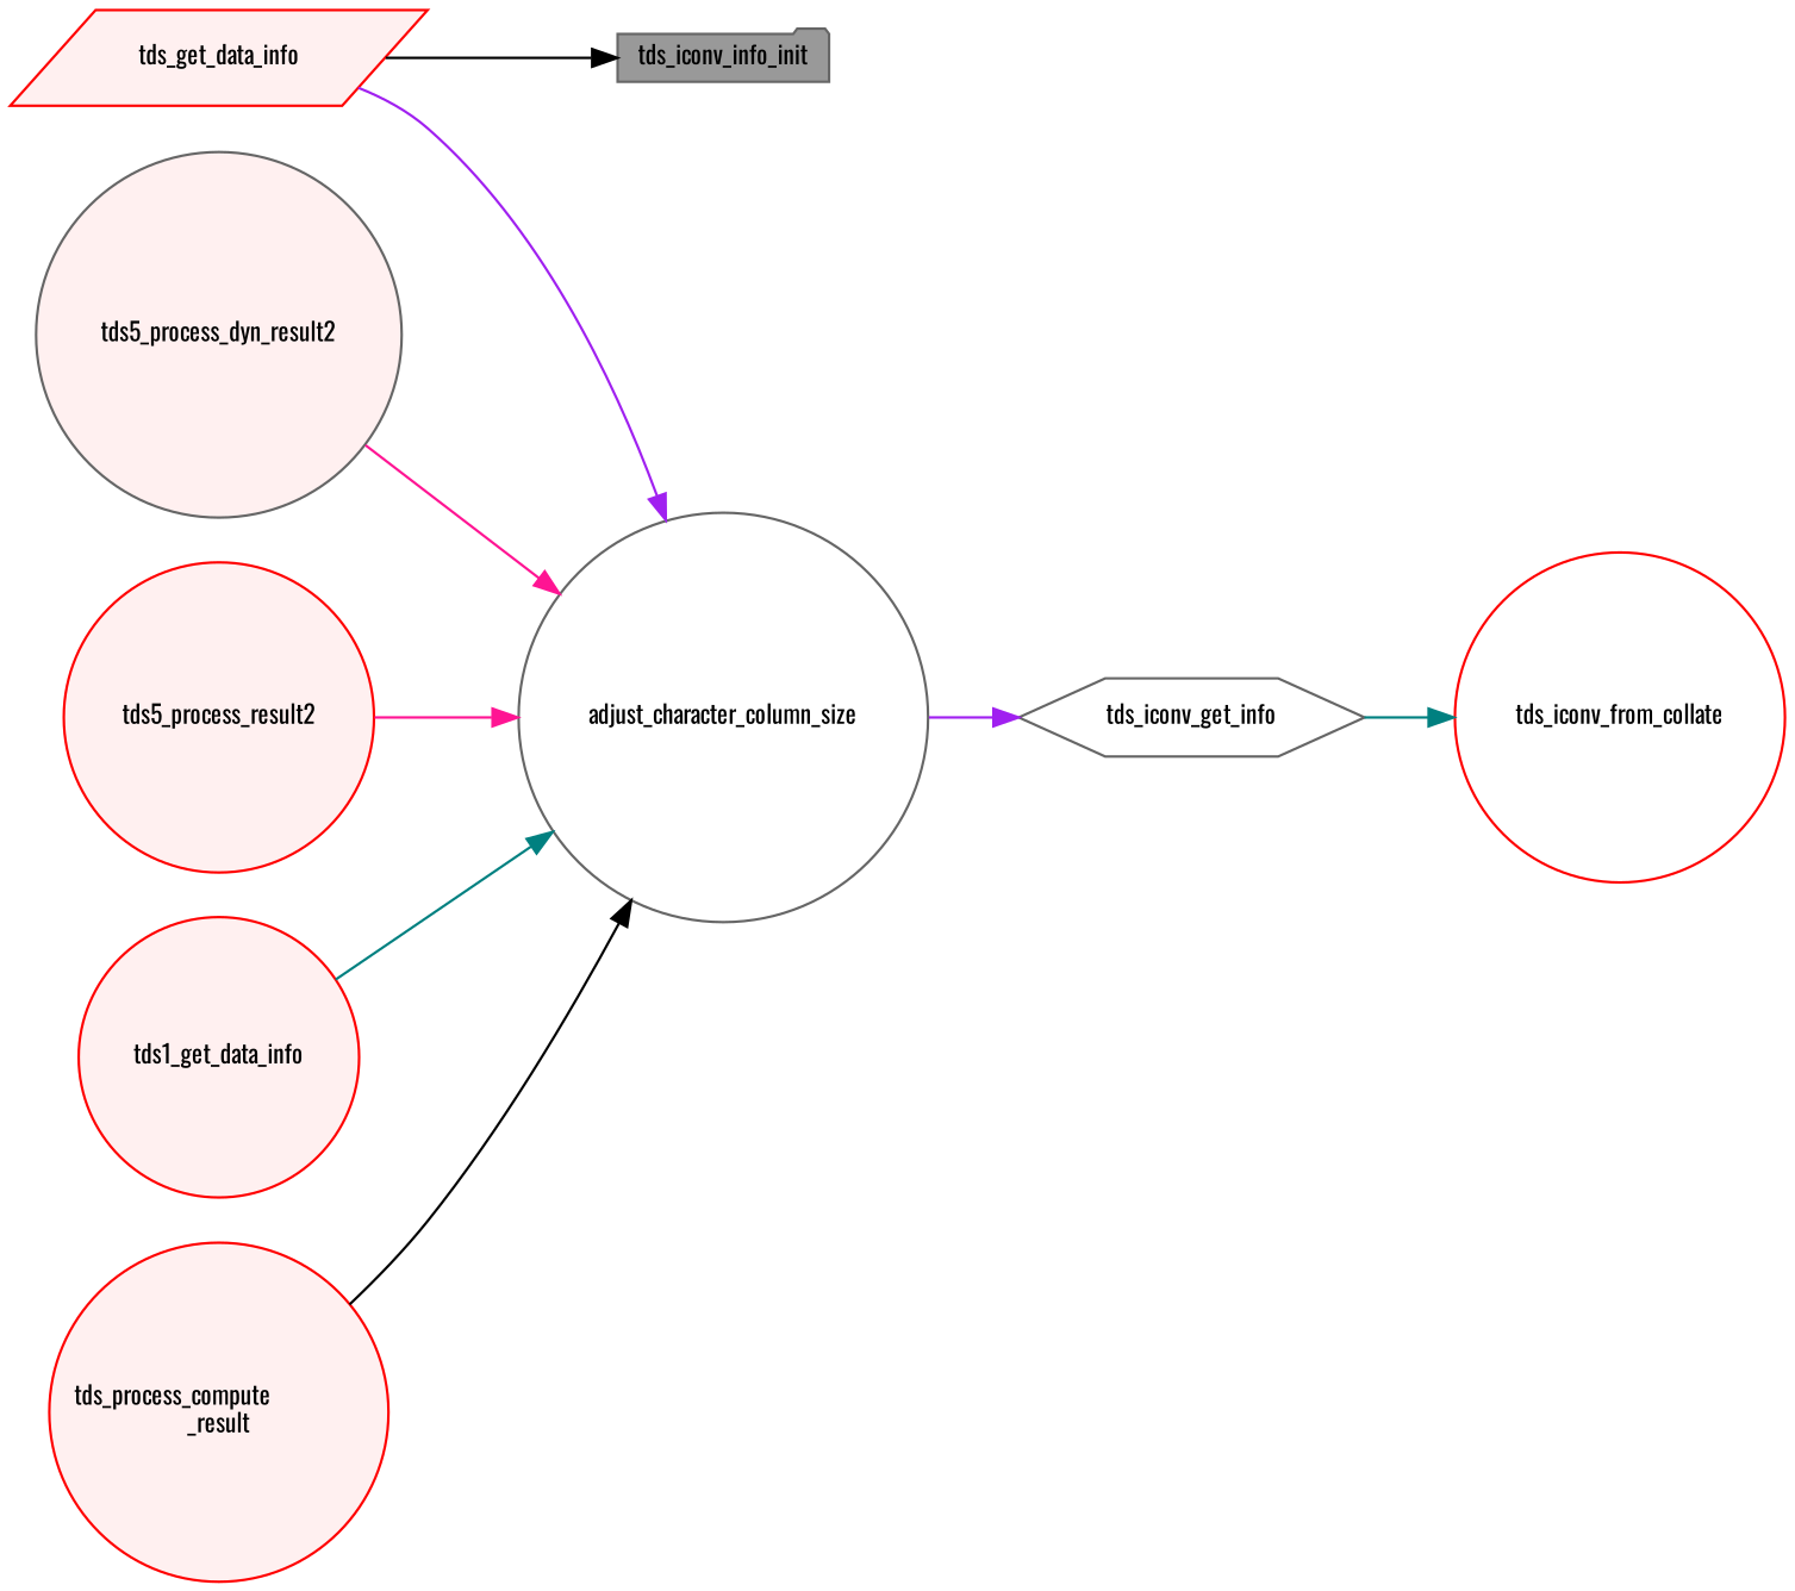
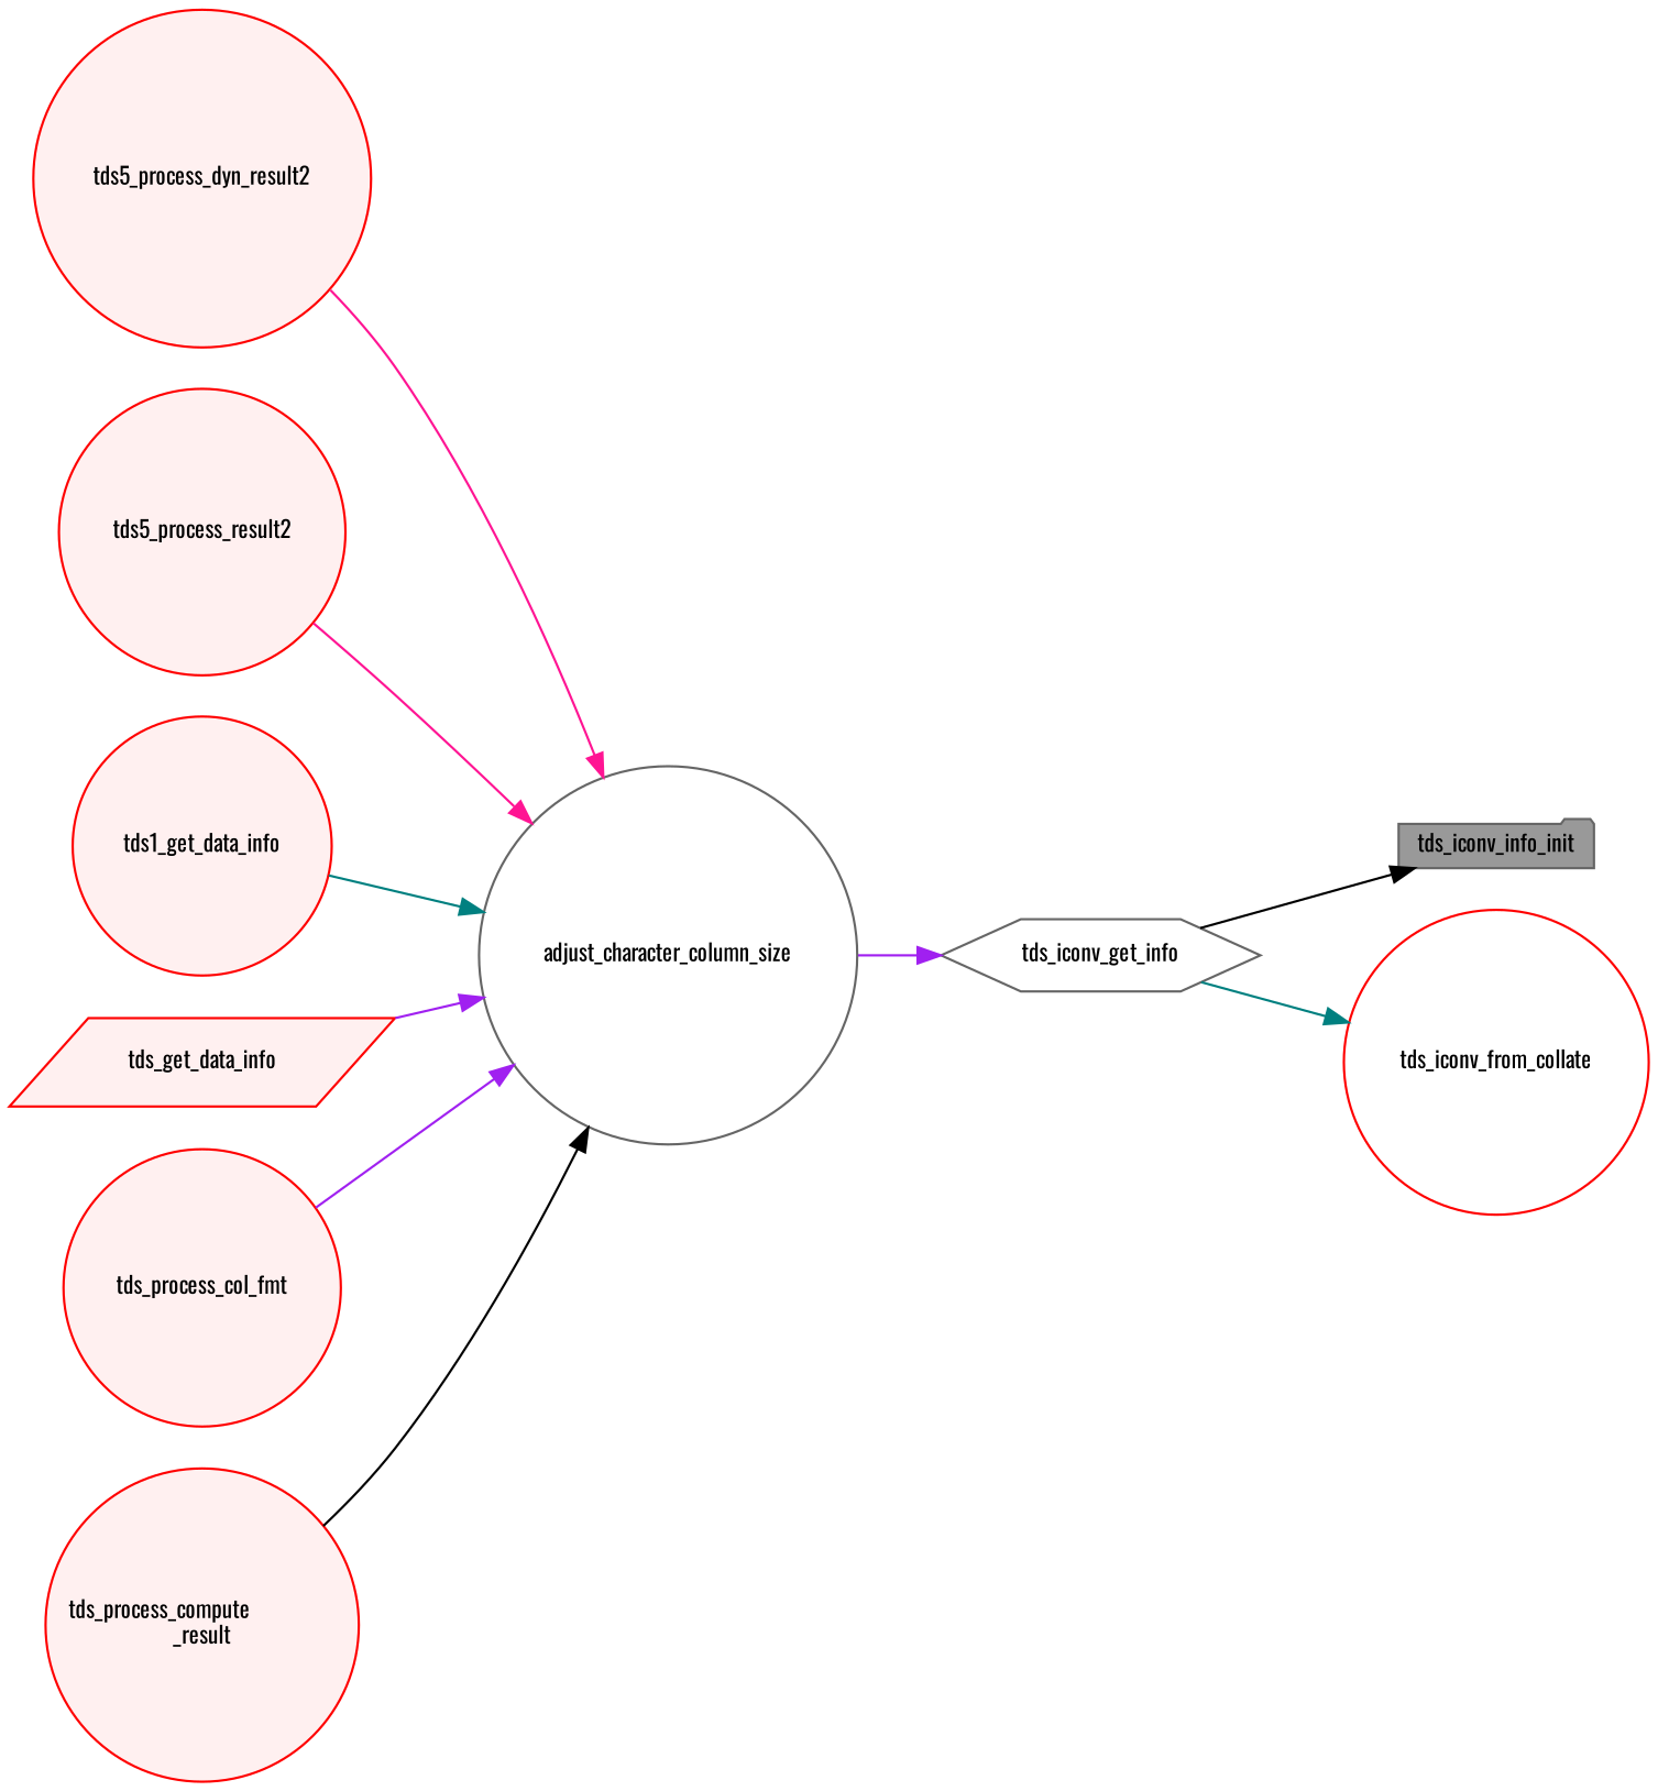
  digraph {
    fontname=Oswald
    rankdir=RL
    node [color=red fillcolor="#FFF0F0" fontname=Oswald fontsize=10 shape=circle style=filled]
    edge [color=purple dir=back fontname=Oswald fontsize=10 labelfontname=Helvetica labelfontsize=10 style=solid]
    n1 [color=gray40 fillcolor=grey60 fontcolor=black height=0.2 label=tds_iconv_info_init shape=folder width=0.4]
    n2 [color=grey40 fillcolor=white height=0.2 label=tds_iconv_get_info shape=hexagon width=0.4]
    n3 [color=grey40 fillcolor=white height=0.2 label=adjust_character_column_size width=0.4]
-   n4 [color=grey40 height=0.2 label=tds5_process_dyn_result2 width=0.4]
+   n4 [height=0.2 label=tds5_process_dyn_result2 width=0.4]
    n5 [height=0.2 label=tds5_process_result2 width=0.4]
    n6 [height=0.2 label=tds1_get_data_info width=0.4]
    n7 [height=0.2 label=tds_get_data_info shape=parallelogram width=0.4]
+   n8 [height=0.2 label=tds_process_col_fmt width=0.4]
    n9 [height=0.2 label="tds_process_compute\l_result" width=0.4]
    n10 [fillcolor=white height=0.2 label=tds_iconv_from_collate width=0.4]
-   n1 -> n7 [color=black]
+   n1 -> n2 [color=black]
    n2 -> n3
    n3 -> n4 [color=deeppink]
    n3 -> n5 [color=deeppink]
    n3 -> n6 [color=teal]
    n3 -> n7
+   n3 -> n8
    n3 -> n9 [color=black]
    n10 -> n2 [color=teal]
  }
